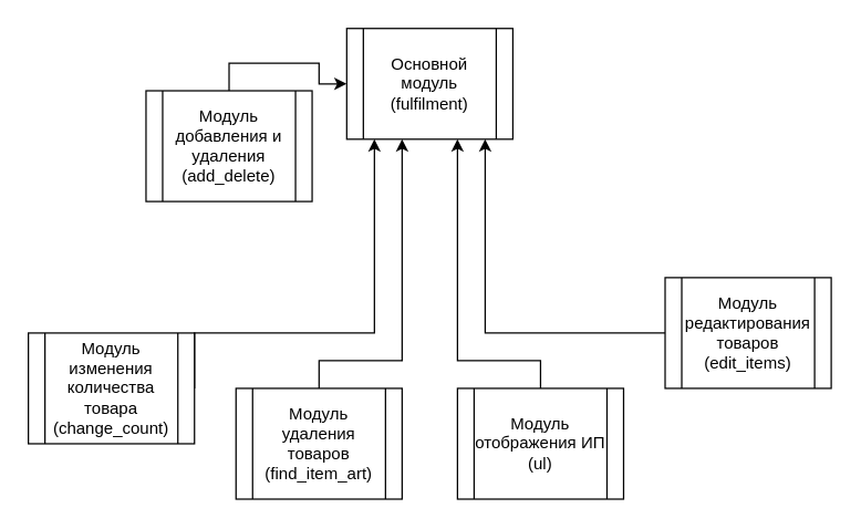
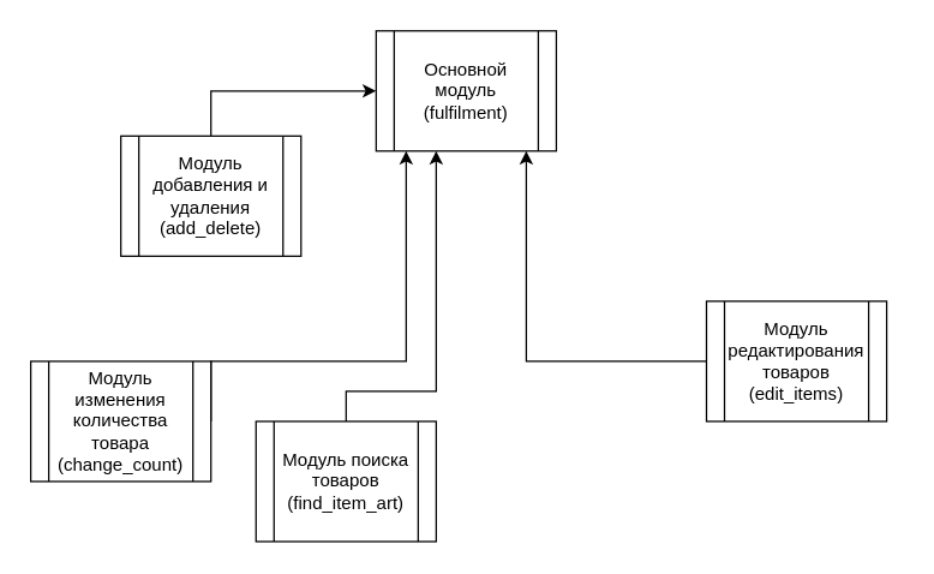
  <mxCell id="0" />
  <mxCell id="1" parent="0" />
  <mxCell id="2" style="edgeStyle=orthogonalEdgeStyle;rounded=0;orthogonalLoop=1;jettySize=auto;html=1;entryX=0.5;entryY=0;entryDx=0;entryDy=0;endArrow=none;endFill=0;startArrow=classic;startFill=1;" edge="1" parent="1" source="7" target="11"><mxGeometry relative="1" as="geometry" /></mxCell>
  <mxCell id="3" style="edgeStyle=orthogonalEdgeStyle;rounded=0;orthogonalLoop=1;jettySize=auto;html=1;entryX=1;entryY=0.5;entryDx=0;entryDy=0;startArrow=classic;startFill=1;endArrow=none;endFill=0;" edge="1" parent="1" source="7" target="10"><mxGeometry relative="1" as="geometry"><mxPoint x="260" y="230" as="targetPoint" /><Array as="points"><mxPoint x="270" y="240" /></Array></mxGeometry></mxCell>
  <mxCell id="4" style="edgeStyle=orthogonalEdgeStyle;rounded=0;orthogonalLoop=1;jettySize=auto;html=1;entryX=0;entryY=0.5;entryDx=0;entryDy=0;endArrow=none;endFill=0;startArrow=classic;startFill=1;" edge="1" parent="1" source="7" target="9"><mxGeometry relative="1" as="geometry"><mxPoint x="370" y="250" as="targetPoint" /><Array as="points"><mxPoint x="350" y="240" /></Array></mxGeometry></mxCell>
  <mxCell id="5" style="edgeStyle=orthogonalEdgeStyle;rounded=0;orthogonalLoop=1;jettySize=auto;html=1;endArrow=none;endFill=0;startArrow=classic;startFill=1;" edge="1" parent="1" source="7"><mxGeometry relative="1" as="geometry"><mxPoint x="230" y="280" as="targetPoint" /><Array as="points"><mxPoint x="290" y="260" /><mxPoint x="230" y="260" /></Array></mxGeometry></mxCell>
- <mxCell id="6" style="edgeStyle=orthogonalEdgeStyle;rounded=0;orthogonalLoop=1;jettySize=auto;html=1;entryX=0.5;entryY=0;entryDx=0;entryDy=0;startArrow=classic;startFill=1;endArrow=none;endFill=0;" edge="1" parent="1" source="7" target="12"><mxGeometry relative="1" as="geometry"><Array as="points"><mxPoint x="330" y="260" /><mxPoint x="390" y="260" /></Array></mxGeometry></mxCell>
  <mxCell id="7" value="Основной модуль&lt;br&gt;(fulfilment)" style="shape=process;whiteSpace=wrap;html=1;backgroundOutline=1;" vertex="1" parent="1"><mxGeometry x="250" y="20" width="120" height="80" as="geometry" /></mxCell>
- <mxCell id="8" value="Модуль удаления товаров&lt;br&gt;(find_item_art)" style="shape=process;whiteSpace=wrap;html=1;backgroundOutline=1;" vertex="1" parent="1"><mxGeometry x="170" y="280" width="120" height="80" as="geometry" /></mxCell>
- <mxCell id="9" value="Модуль редактирования товаров&lt;br&gt;(edit_items)" style="shape=process;whiteSpace=wrap;html=1;backgroundOutline=1;" vertex="1" parent="1"><mxGeometry x="480" y="200" width="120" height="80" as="geometry" /></mxCell>
+ <mxCell id="8" value="Модуль поиска товаров&lt;br&gt;(find_item_art)" style="shape=process;whiteSpace=wrap;html=1;backgroundOutline=1;" vertex="1" parent="1"><mxGeometry x="170" y="280" width="120" height="80" as="geometry" /></mxCell>
+ <mxCell id="9" value="Модуль редактирования товаров&lt;br&gt;(edit_items)" style="shape=process;whiteSpace=wrap;html=1;backgroundOutline=1;" vertex="1" parent="1"><mxGeometry x="470" y="200" width="120" height="80" as="geometry" /></mxCell>
  <mxCell id="10" value="Модуль изменения количества товара&lt;br&gt;(change_count)" style="shape=process;whiteSpace=wrap;html=1;backgroundOutline=1;" vertex="1" parent="1"><mxGeometry x="20" y="240" width="120" height="80" as="geometry" /></mxCell>
- <mxCell id="11" value="Модуль добавления и удаления&lt;br&gt;(add_delete)" style="shape=process;whiteSpace=wrap;html=1;backgroundOutline=1;" vertex="1" parent="1"><mxGeometry x="105" y="65" width="120" height="80" as="geometry" /></mxCell>
- <mxCell id="12" value="Модуль отображения ИП&lt;br&gt;(ul)" style="shape=process;whiteSpace=wrap;html=1;backgroundOutline=1;" vertex="1" parent="1"><mxGeometry x="330" y="280" width="120" height="80" as="geometry" /></mxCell>
+ <mxCell id="11" value="Модуль добавления и удаления&lt;br&gt;(add_delete)" style="shape=process;whiteSpace=wrap;html=1;backgroundOutline=1;" vertex="1" parent="1"><mxGeometry x="80" y="90" width="120" height="80" as="geometry" /></mxCell>
